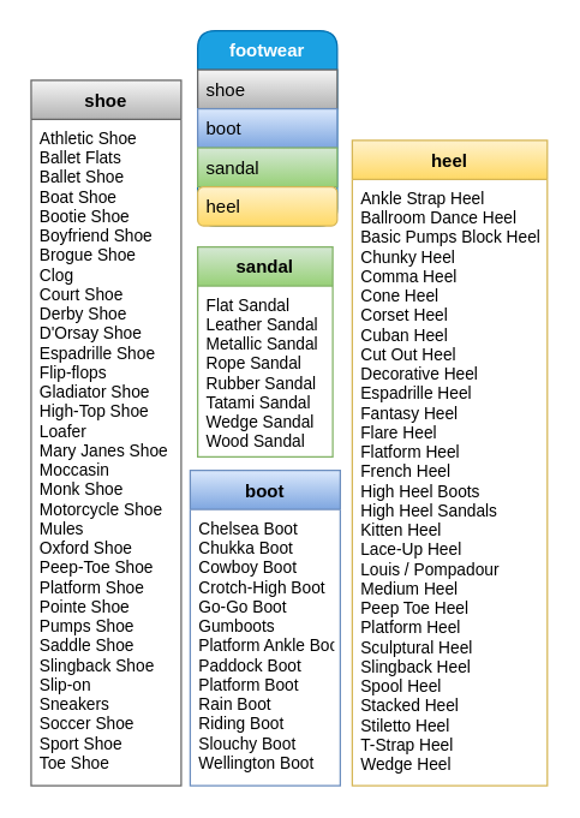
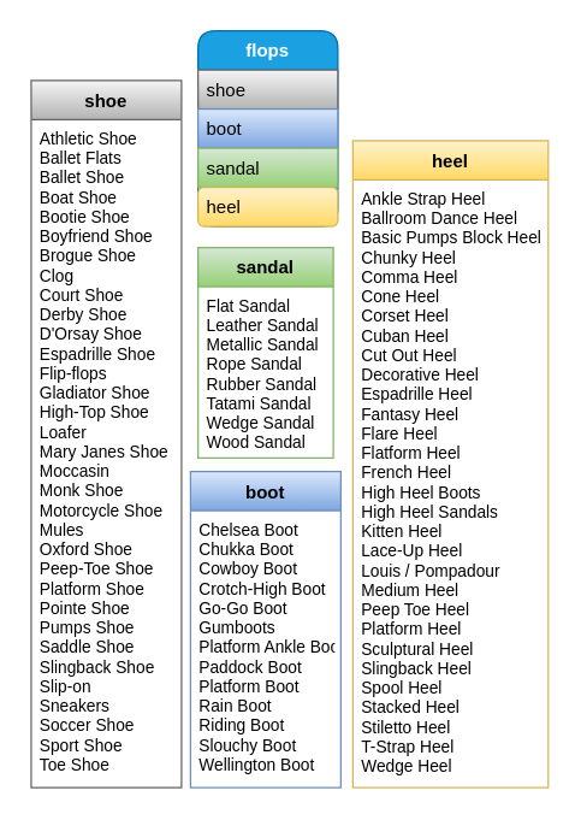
  <mxCell id="0" />
  <mxCell id="1" parent="0" />
  <mxCell id="2" value="boot" style="swimlane;fontStyle=1;align=center;verticalAlign=top;childLayout=stackLayout;horizontal=1;startSize=26;horizontalStack=0;resizeParent=1;resizeLast=0;collapsible=1;marginBottom=0;rounded=0;shadow=0;strokeWidth=1;swimlaneFillColor=#ffffff;fillColor=#dae8fc;strokeColor=#6c8ebf;gradientColor=#7ea6e0;" parent="1" vertex="1"><mxGeometry x="126" y="313" width="100" height="210" as="geometry"><mxRectangle x="240" y="268" width="160" height="26" as="alternateBounds" /></mxGeometry></mxCell>
  <mxCell id="3" value="Chelsea Boot&#10;Chukka Boot&#10;Cowboy Boot&#10;Crotch-High Boot&#10;Go-Go Boot&#10;Gumboots&#10;Platform Ankle Boot&#10;Paddock Boot&#10;Platform Boot&#10;Rain Boot&#10;Riding Boot&#10;Slouchy Boot&#10;Wellington Boot" style="text;align=left;verticalAlign=top;spacingLeft=4;spacingRight=4;overflow=hidden;rotatable=0;points=[[0,0.5],[1,0.5]];portConstraint=eastwest;fontSize=11;" parent="2" vertex="1"><mxGeometry y="26" width="100" height="184" as="geometry" /></mxCell>
  <mxCell id="4" value="heel" style="swimlane;fontStyle=1;align=center;verticalAlign=top;childLayout=stackLayout;horizontal=1;startSize=26;horizontalStack=0;resizeParent=1;resizeLast=0;collapsible=1;marginBottom=0;rounded=0;shadow=0;strokeWidth=1;swimlaneFillColor=#ffffff;fillColor=#fff2cc;strokeColor=#d6b656;gradientColor=#ffd966;" parent="1" vertex="1"><mxGeometry x="234" y="93" width="130" height="430" as="geometry"><mxRectangle x="240" y="268" width="160" height="26" as="alternateBounds" /></mxGeometry></mxCell>
  <mxCell id="5" value="Ankle Strap Heel&#10;Ballroom Dance Heel&#10;Basic Pumps Block Heel&#10;Chunky Heel&#10;Comma Heel&#10;Cone Heel&#10;Corset Heel&#10;Cuban Heel&#10;Cut Out Heel&#10;Decorative Heel&#10;Espadrille Heel&#10;Fantasy Heel&#10;Flare Heel&#10;Flatform Heel&#10;French Heel&#10;High Heel Boots&#10;High Heel Sandals&#10;Kitten Heel&#10;Lace-Up Heel&#10;Louis / Pompadour&#10;Medium Heel&#10;Peep Toe Heel&#10;Platform Heel&#10;Sculptural Heel&#10;Slingback Heel&#10;Spool Heel&#10;Stacked Heel&#10;Stiletto Heel&#10;T-Strap Heel&#10;Wedge Heel" style="text;align=left;verticalAlign=top;spacingLeft=4;spacingRight=4;overflow=hidden;rotatable=0;points=[[0,0.5],[1,0.5]];portConstraint=eastwest;fontSize=11;" parent="4" vertex="1"><mxGeometry y="26" width="130" height="404" as="geometry" /></mxCell>
  <mxCell id="6" value="shoe" style="swimlane;fontStyle=1;align=center;verticalAlign=top;childLayout=stackLayout;horizontal=1;startSize=26;horizontalStack=0;resizeParent=1;resizeLast=0;collapsible=1;marginBottom=0;rounded=0;shadow=0;strokeWidth=1;swimlaneFillColor=#ffffff;fillColor=#f5f5f5;strokeColor=#666666;gradientColor=#b3b3b3;" parent="1" vertex="1"><mxGeometry x="20" y="53" width="100" height="470" as="geometry"><mxRectangle x="240" y="268" width="160" height="26" as="alternateBounds" /></mxGeometry></mxCell>
  <mxCell id="7" value="Athletic Shoe&#10;Ballet Flats&#10;Ballet Shoe&#10;Boat Shoe&#10;Bootie Shoe&#10;Boyfriend Shoe&#10;Brogue Shoe&#10;Clog&#10;Court Shoe&#10;Derby Shoe&#10;D'Orsay Shoe&#10;Espadrille Shoe&#10;Flip-flops&#10;Gladiator Shoe&#10;High-Top Shoe&#10;Loafer&#10;Mary Janes Shoe&#10;Moccasin&#10;Monk Shoe&#10;Motorcycle Shoe&#10;Mules&#10;Oxford Shoe&#10;Peep-Toe Shoe&#10;Platform Shoe&#10;Pointe Shoe&#10;Pumps Shoe&#10;Saddle Shoe&#10;Slingback Shoe&#10;Slip-on&#10;Sneakers&#10;Soccer Shoe&#10;Sport Shoe&#10;Toe Shoe" style="text;align=left;verticalAlign=top;spacingLeft=4;spacingRight=4;overflow=hidden;rotatable=0;points=[[0,0.5],[1,0.5]];portConstraint=eastwest;fontSize=11;" parent="6" vertex="1"><mxGeometry y="26" width="100" height="444" as="geometry" /></mxCell>
  <mxCell id="8" value="sandal" style="swimlane;fontStyle=1;align=center;verticalAlign=top;childLayout=stackLayout;horizontal=1;startSize=26;horizontalStack=0;resizeParent=1;resizeLast=0;collapsible=1;marginBottom=0;rounded=0;shadow=0;strokeWidth=1;swimlaneFillColor=#ffffff;fillColor=#d5e8d4;strokeColor=#82b366;gradientColor=#97d077;" parent="1" vertex="1"><mxGeometry x="131" y="164" width="90" height="140" as="geometry"><mxRectangle x="240" y="268" width="160" height="26" as="alternateBounds" /></mxGeometry></mxCell>
  <mxCell id="9" value="Flat Sandal&#10;Leather Sandal&#10;Metallic Sandal&#10;Rope Sandal&#10;Rubber Sandal&#10;Tatami Sandal&#10;Wedge Sandal&#10;Wood Sandal" style="text;align=left;verticalAlign=top;spacingLeft=4;spacingRight=4;overflow=hidden;rotatable=0;points=[[0,0.5],[1,0.5]];portConstraint=eastwest;fontSize=11;" parent="8" vertex="1"><mxGeometry y="26" width="90" height="114" as="geometry" /></mxCell>
- <mxCell id="10" value="footwear" style="swimlane;fontStyle=1;align=center;verticalAlign=top;childLayout=stackLayout;horizontal=1;startSize=26;horizontalStack=0;resizeParent=1;resizeLast=0;collapsible=1;marginBottom=0;rounded=1;shadow=0;strokeWidth=1;fillColor=#1ba1e2;strokeColor=#006EAF;fontColor=#ffffff;" parent="1" vertex="1"><mxGeometry x="131" y="20" width="93" height="130" as="geometry"><mxRectangle x="140" y="40" width="160" height="26" as="alternateBounds" /></mxGeometry></mxCell>
+ <mxCell id="10" value="flops" style="swimlane;fontStyle=1;align=center;verticalAlign=top;childLayout=stackLayout;horizontal=1;startSize=26;horizontalStack=0;resizeParent=1;resizeLast=0;collapsible=1;marginBottom=0;rounded=1;shadow=0;strokeWidth=1;fillColor=#1ba1e2;strokeColor=#006EAF;fontColor=#ffffff;" parent="1" vertex="1"><mxGeometry x="131" y="20" width="93" height="130" as="geometry"><mxRectangle x="140" y="40" width="160" height="26" as="alternateBounds" /></mxGeometry></mxCell>
  <mxCell id="11" value="shoe" style="text;align=left;verticalAlign=top;spacingLeft=4;spacingRight=4;overflow=hidden;rotatable=0;points=[[0,0.5],[1,0.5]];portConstraint=eastwest;rounded=0;shadow=0;html=0;fillColor=#f5f5f5;strokeColor=#666666;gradientColor=#b3b3b3;" parent="10" vertex="1"><mxGeometry y="26" width="93" height="26" as="geometry" /></mxCell>
  <mxCell id="12" value="boot" style="text;align=left;verticalAlign=top;spacingLeft=4;spacingRight=4;overflow=hidden;rotatable=0;points=[[0,0.5],[1,0.5]];portConstraint=eastwest;fillColor=#dae8fc;strokeColor=#6c8ebf;gradientColor=#7ea6e0;" parent="10" vertex="1"><mxGeometry y="52" width="93" height="26" as="geometry" /></mxCell>
  <mxCell id="13" value="sandal" style="text;align=left;verticalAlign=top;spacingLeft=4;spacingRight=4;overflow=hidden;rotatable=0;points=[[0,0.5],[1,0.5]];portConstraint=eastwest;fillColor=#d5e8d4;strokeColor=#82b366;gradientColor=#97d077;" parent="10" vertex="1"><mxGeometry y="78" width="93" height="26" as="geometry" /></mxCell>
  <mxCell id="14" value="heel" style="text;align=left;verticalAlign=top;spacingLeft=4;spacingRight=4;overflow=hidden;rotatable=0;points=[[0,0.5],[1,0.5]];portConstraint=eastwest;rounded=1;shadow=0;html=0;fillColor=#FFF2CC;strokeColor=#D6B656;gradientColor=#FFD966;" parent="10" vertex="1"><mxGeometry y="104" width="93" height="26" as="geometry" /></mxCell>
